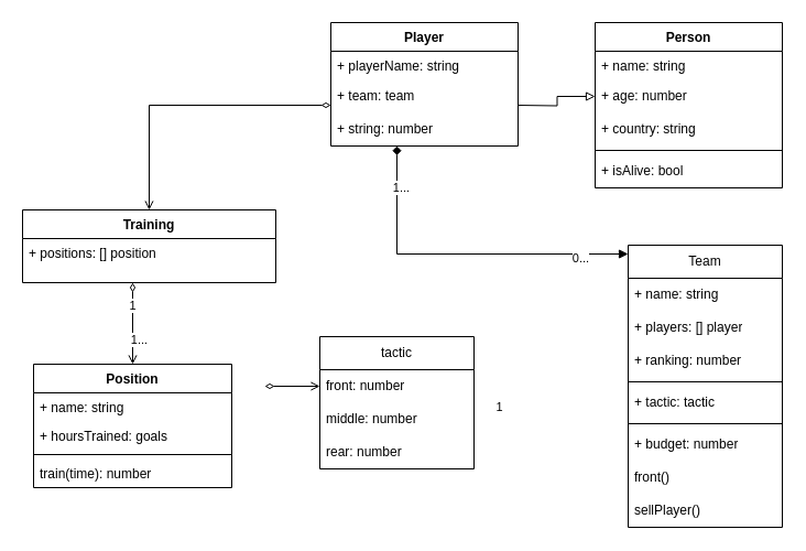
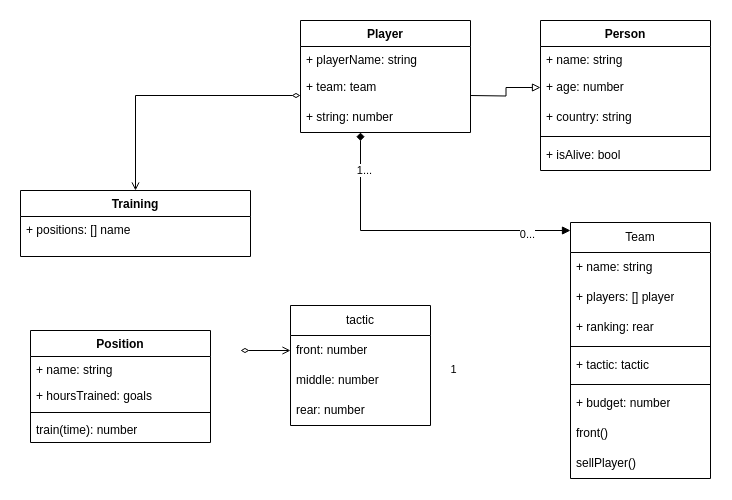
  <mxCell id="0" />
  <mxCell id="1" parent="0" />
  <mxCell id="2" value="Player" style="swimlane;fontStyle=1;align=center;verticalAlign=top;childLayout=stackLayout;horizontal=1;startSize=26;horizontalStack=0;resizeParent=1;resizeParentMax=0;resizeLast=0;collapsible=1;marginBottom=0;whiteSpace=wrap;html=1;" parent="1" vertex="1"><mxGeometry x="300" y="20" width="170" height="112" as="geometry"><mxRectangle x="80" y="70" width="80" height="30" as="alternateBounds" /></mxGeometry></mxCell>
  <mxCell id="3" value="+ playerName: string" style="text;strokeColor=none;fillColor=none;align=left;verticalAlign=top;spacingLeft=4;spacingRight=4;overflow=hidden;rotatable=0;points=[[0,0.5],[1,0.5]];portConstraint=eastwest;whiteSpace=wrap;html=1;" parent="2" vertex="1"><mxGeometry y="26" width="170" height="26" as="geometry" /></mxCell>
  <mxCell id="4" value="+ team: team" style="text;strokeColor=none;fillColor=none;align=left;verticalAlign=middle;spacingLeft=4;spacingRight=4;overflow=hidden;points=[[0,0.5],[1,0.5]];portConstraint=eastwest;rotatable=0;whiteSpace=wrap;html=1;" vertex="1" parent="2"><mxGeometry y="52" width="170" height="30" as="geometry" /></mxCell>
  <mxCell id="5" value="+ string: number" style="text;strokeColor=none;fillColor=none;align=left;verticalAlign=middle;spacingLeft=4;spacingRight=4;overflow=hidden;points=[[0,0.5],[1,0.5]];portConstraint=eastwest;rotatable=0;whiteSpace=wrap;html=1;" vertex="1" parent="2"><mxGeometry y="82" width="170" height="30" as="geometry" /></mxCell>
  <mxCell id="6" style="edgeStyle=orthogonalEdgeStyle;rounded=0;orthogonalLoop=1;jettySize=auto;html=1;entryX=0;entryY=0.5;entryDx=0;entryDy=0;endArrow=diamondThin;endFill=0;startArrow=open;startFill=0;exitX=0.5;exitY=0;exitDx=0;exitDy=0;" edge="1" parent="1" source="7"><mxGeometry relative="1" as="geometry"><mxPoint x="160" y="140" as="sourcePoint" /><mxPoint x="300" y="95" as="targetPoint" /><Array as="points"><mxPoint x="135" y="95" /></Array></mxGeometry></mxCell>
  <mxCell id="7" value="Training" style="swimlane;fontStyle=1;align=center;verticalAlign=top;childLayout=stackLayout;horizontal=1;startSize=26;horizontalStack=0;resizeParent=1;resizeParentMax=0;resizeLast=0;collapsible=1;marginBottom=0;whiteSpace=wrap;html=1;" parent="1" vertex="1"><mxGeometry x="20" y="190" width="230" height="66" as="geometry" /></mxCell>
- <mxCell id="8" value="+ positions: [] position" style="text;strokeColor=none;fillColor=none;align=left;verticalAlign=top;spacingLeft=4;spacingRight=4;overflow=hidden;rotatable=0;points=[[0,0.5],[1,0.5]];portConstraint=eastwest;whiteSpace=wrap;html=1;" parent="7" vertex="1"><mxGeometry y="26" width="230" height="40" as="geometry" /></mxCell>
+ <mxCell id="8" value="+ positions: [] name" style="text;strokeColor=none;fillColor=none;align=left;verticalAlign=top;spacingLeft=4;spacingRight=4;overflow=hidden;rotatable=0;points=[[0,0.5],[1,0.5]];portConstraint=eastwest;whiteSpace=wrap;html=1;" parent="7" vertex="1"><mxGeometry y="26" width="230" height="40" as="geometry" /></mxCell>
  <mxCell id="9" value="Position" style="swimlane;fontStyle=1;align=center;verticalAlign=top;childLayout=stackLayout;horizontal=1;startSize=26;horizontalStack=0;resizeParent=1;resizeParentMax=0;resizeLast=0;collapsible=1;marginBottom=0;whiteSpace=wrap;html=1;" parent="1" vertex="1"><mxGeometry x="30" y="330" width="180" height="112" as="geometry" /></mxCell>
  <mxCell id="10" value="+ name: string" style="text;strokeColor=none;fillColor=none;align=left;verticalAlign=top;spacingLeft=4;spacingRight=4;overflow=hidden;rotatable=0;points=[[0,0.5],[1,0.5]];portConstraint=eastwest;whiteSpace=wrap;html=1;" parent="9" vertex="1"><mxGeometry y="26" width="180" height="26" as="geometry" /></mxCell>
  <mxCell id="11" value="+ hoursTrained: goals" style="text;strokeColor=none;fillColor=none;align=left;verticalAlign=top;spacingLeft=4;spacingRight=4;overflow=hidden;rotatable=0;points=[[0,0.5],[1,0.5]];portConstraint=eastwest;whiteSpace=wrap;html=1;" vertex="1" parent="9"><mxGeometry y="52" width="180" height="26" as="geometry" /></mxCell>
  <mxCell id="12" value="" style="line;strokeWidth=1;fillColor=none;align=left;verticalAlign=middle;spacingTop=-1;spacingLeft=3;spacingRight=3;rotatable=0;labelPosition=right;points=[];portConstraint=eastwest;strokeColor=inherit;" vertex="1" parent="9"><mxGeometry y="78" width="180" height="8" as="geometry" /></mxCell>
  <mxCell id="13" value="train(time): number" style="text;strokeColor=none;fillColor=none;align=left;verticalAlign=top;spacingLeft=4;spacingRight=4;overflow=hidden;rotatable=0;points=[[0,0.5],[1,0.5]];portConstraint=eastwest;whiteSpace=wrap;html=1;" parent="9" vertex="1"><mxGeometry y="86" width="180" height="26" as="geometry" /></mxCell>
  <mxCell id="14" value="Person" style="swimlane;fontStyle=1;align=center;verticalAlign=top;childLayout=stackLayout;horizontal=1;startSize=26;horizontalStack=0;resizeParent=1;resizeParentMax=0;resizeLast=0;collapsible=1;marginBottom=0;whiteSpace=wrap;html=1;" vertex="1" parent="1"><mxGeometry x="540" y="20" width="170" height="150" as="geometry"><mxRectangle x="80" y="70" width="80" height="30" as="alternateBounds" /></mxGeometry></mxCell>
  <mxCell id="15" value="+ name: string" style="text;strokeColor=none;fillColor=none;align=left;verticalAlign=top;spacingLeft=4;spacingRight=4;overflow=hidden;rotatable=0;points=[[0,0.5],[1,0.5]];portConstraint=eastwest;whiteSpace=wrap;html=1;" vertex="1" parent="14"><mxGeometry y="26" width="170" height="26" as="geometry" /></mxCell>
  <mxCell id="16" value="+ age: number" style="text;strokeColor=none;fillColor=none;align=left;verticalAlign=middle;spacingLeft=4;spacingRight=4;overflow=hidden;points=[[0,0.5],[1,0.5]];portConstraint=eastwest;rotatable=0;whiteSpace=wrap;html=1;" vertex="1" parent="14"><mxGeometry y="52" width="170" height="30" as="geometry" /></mxCell>
  <mxCell id="17" value="+ country: string" style="text;strokeColor=none;fillColor=none;align=left;verticalAlign=middle;spacingLeft=4;spacingRight=4;overflow=hidden;points=[[0,0.5],[1,0.5]];portConstraint=eastwest;rotatable=0;whiteSpace=wrap;html=1;" vertex="1" parent="14"><mxGeometry y="82" width="170" height="30" as="geometry" /></mxCell>
  <mxCell id="18" value="" style="line;strokeWidth=1;fillColor=none;align=left;verticalAlign=middle;spacingTop=-1;spacingLeft=3;spacingRight=3;rotatable=0;labelPosition=right;points=[];portConstraint=eastwest;strokeColor=inherit;" vertex="1" parent="14"><mxGeometry y="112" width="170" height="8" as="geometry" /></mxCell>
  <mxCell id="19" value="+ isAlive: bool" style="text;strokeColor=none;fillColor=none;align=left;verticalAlign=middle;spacingLeft=4;spacingRight=4;overflow=hidden;points=[[0,0.5],[1,0.5]];portConstraint=eastwest;rotatable=0;whiteSpace=wrap;html=1;" vertex="1" parent="14"><mxGeometry y="120" width="170" height="30" as="geometry" /></mxCell>
  <mxCell id="20" style="edgeStyle=orthogonalEdgeStyle;rounded=0;orthogonalLoop=1;jettySize=auto;html=1;exitX=1;exitY=0.5;exitDx=0;exitDy=0;entryX=0;entryY=0.5;entryDx=0;entryDy=0;endArrow=block;endFill=0;" edge="1" parent="1" target="16"><mxGeometry relative="1" as="geometry"><mxPoint x="470" y="95" as="sourcePoint" /></mxGeometry></mxCell>
  <mxCell id="21" value="Team" style="swimlane;fontStyle=0;childLayout=stackLayout;horizontal=1;startSize=30;horizontalStack=0;resizeParent=1;resizeParentMax=0;resizeLast=0;collapsible=1;marginBottom=0;whiteSpace=wrap;html=1;" vertex="1" parent="1"><mxGeometry x="570" y="222" width="140" height="256" as="geometry" /></mxCell>
  <mxCell id="22" value="+ name: string" style="text;strokeColor=none;fillColor=none;align=left;verticalAlign=middle;spacingLeft=4;spacingRight=4;overflow=hidden;points=[[0,0.5],[1,0.5]];portConstraint=eastwest;rotatable=0;whiteSpace=wrap;html=1;" vertex="1" parent="21"><mxGeometry y="30" width="140" height="30" as="geometry" /></mxCell>
  <mxCell id="23" value="+ players: [] player" style="text;strokeColor=none;fillColor=none;align=left;verticalAlign=middle;spacingLeft=4;spacingRight=4;overflow=hidden;points=[[0,0.5],[1,0.5]];portConstraint=eastwest;rotatable=0;whiteSpace=wrap;html=1;" vertex="1" parent="21"><mxGeometry y="60" width="140" height="30" as="geometry" /></mxCell>
- <mxCell id="24" value="+ ranking: number" style="text;strokeColor=none;fillColor=none;align=left;verticalAlign=middle;spacingLeft=4;spacingRight=4;overflow=hidden;points=[[0,0.5],[1,0.5]];portConstraint=eastwest;rotatable=0;whiteSpace=wrap;html=1;" vertex="1" parent="21"><mxGeometry y="90" width="140" height="30" as="geometry" /></mxCell>
+ <mxCell id="24" value="+ ranking: rear" style="text;strokeColor=none;fillColor=none;align=left;verticalAlign=middle;spacingLeft=4;spacingRight=4;overflow=hidden;points=[[0,0.5],[1,0.5]];portConstraint=eastwest;rotatable=0;whiteSpace=wrap;html=1;" vertex="1" parent="21"><mxGeometry y="90" width="140" height="30" as="geometry" /></mxCell>
  <mxCell id="25" value="" style="line;strokeWidth=1;fillColor=none;align=left;verticalAlign=middle;spacingTop=-1;spacingLeft=3;spacingRight=3;rotatable=0;labelPosition=right;points=[];portConstraint=eastwest;strokeColor=inherit;" vertex="1" parent="21"><mxGeometry y="120" width="140" height="8" as="geometry" /></mxCell>
  <mxCell id="26" value="+ tactic: tactic&amp;nbsp;" style="text;strokeColor=none;fillColor=none;align=left;verticalAlign=middle;spacingLeft=4;spacingRight=4;overflow=hidden;points=[[0,0.5],[1,0.5]];portConstraint=eastwest;rotatable=0;whiteSpace=wrap;html=1;" vertex="1" parent="21"><mxGeometry y="128" width="140" height="30" as="geometry" /></mxCell>
  <mxCell id="27" value="" style="line;strokeWidth=1;fillColor=none;align=left;verticalAlign=middle;spacingTop=-1;spacingLeft=3;spacingRight=3;rotatable=0;labelPosition=right;points=[];portConstraint=eastwest;strokeColor=inherit;" vertex="1" parent="21"><mxGeometry y="158" width="140" height="8" as="geometry" /></mxCell>
  <mxCell id="28" value="+&amp;nbsp;budget&lt;span style=&quot;background-color: initial;&quot;&gt;: number&lt;/span&gt;" style="text;strokeColor=none;fillColor=none;align=left;verticalAlign=middle;spacingLeft=4;spacingRight=4;overflow=hidden;points=[[0,0.5],[1,0.5]];portConstraint=eastwest;rotatable=0;whiteSpace=wrap;html=1;" vertex="1" parent="21"><mxGeometry y="166" width="140" height="30" as="geometry" /></mxCell>
  <mxCell id="29" value="front()" style="text;strokeColor=none;fillColor=none;align=left;verticalAlign=middle;spacingLeft=4;spacingRight=4;overflow=hidden;points=[[0,0.5],[1,0.5]];portConstraint=eastwest;rotatable=0;whiteSpace=wrap;html=1;" vertex="1" parent="21"><mxGeometry y="196" width="140" height="30" as="geometry" /></mxCell>
  <mxCell id="30" value="sellPlayer()" style="text;strokeColor=none;fillColor=none;align=left;verticalAlign=middle;spacingLeft=4;spacingRight=4;overflow=hidden;points=[[0,0.5],[1,0.5]];portConstraint=eastwest;rotatable=0;whiteSpace=wrap;html=1;" vertex="1" parent="21"><mxGeometry y="226" width="140" height="30" as="geometry" /></mxCell>
  <mxCell id="31" style="edgeStyle=orthogonalEdgeStyle;rounded=0;orthogonalLoop=1;jettySize=auto;html=1;endArrow=diamond;endFill=1;startArrow=block;startFill=1;" edge="1" parent="1" source="21" target="2"><mxGeometry relative="1" as="geometry"><mxPoint x="470" y="240" as="sourcePoint" /><mxPoint x="360" y="110" as="targetPoint" /><Array as="points"><mxPoint x="360" y="230" /></Array></mxGeometry></mxCell>
  <mxCell id="32" value="1..." style="edgeLabel;html=1;align=center;verticalAlign=middle;resizable=0;points=[];" vertex="1" connectable="0" parent="1"><mxGeometry x="270" y="420" as="geometry"><mxPoint x="93" y="-251" as="offset" /></mxGeometry></mxCell>
  <mxCell id="33" value="0..." style="edgeLabel;html=1;align=center;verticalAlign=middle;resizable=0;points=[];" vertex="1" connectable="0" parent="1"><mxGeometry x="240" y="350" as="geometry"><mxPoint x="286" y="-117" as="offset" /></mxGeometry></mxCell>
- <mxCell id="34" style="edgeStyle=orthogonalEdgeStyle;rounded=0;orthogonalLoop=1;jettySize=auto;html=1;endArrow=diamondThin;endFill=0;startArrow=open;startFill=0;" parent="1" source="9" target="7" edge="1"><mxGeometry relative="1" as="geometry"><mxPoint x="220" y="299" as="targetPoint" /><Array as="points"><mxPoint x="170" y="421" /><mxPoint x="100" y="421" /></Array></mxGeometry></mxCell>
- <mxCell id="35" value="1..." style="edgeLabel;html=1;align=center;verticalAlign=middle;resizable=0;points=[];" parent="34" vertex="1" connectable="0"><mxGeometry x="-0.762" y="-1" relative="1" as="geometry"><mxPoint x="4" y="-14" as="offset" /></mxGeometry></mxCell>
- <mxCell id="36" value="1" style="edgeLabel;html=1;align=center;verticalAlign=middle;resizable=0;points=[];" parent="34" vertex="1" connectable="0"><mxGeometry x="0.79" relative="1" as="geometry"><mxPoint x="-1" y="12" as="offset" /></mxGeometry></mxCell>
  <mxCell id="37" value="tactic" style="swimlane;fontStyle=0;childLayout=stackLayout;horizontal=1;startSize=30;horizontalStack=0;resizeParent=1;resizeParentMax=0;resizeLast=0;collapsible=1;marginBottom=0;whiteSpace=wrap;html=1;" vertex="1" parent="1"><mxGeometry x="290" y="305" width="140" height="120" as="geometry" /></mxCell>
  <mxCell id="38" value="front: number" style="text;strokeColor=none;fillColor=none;align=left;verticalAlign=middle;spacingLeft=4;spacingRight=4;overflow=hidden;points=[[0,0.5],[1,0.5]];portConstraint=eastwest;rotatable=0;whiteSpace=wrap;html=1;" vertex="1" parent="37"><mxGeometry y="30" width="140" height="30" as="geometry" /></mxCell>
  <mxCell id="39" value="middle: number" style="text;strokeColor=none;fillColor=none;align=left;verticalAlign=middle;spacingLeft=4;spacingRight=4;overflow=hidden;points=[[0,0.5],[1,0.5]];portConstraint=eastwest;rotatable=0;whiteSpace=wrap;html=1;" vertex="1" parent="37"><mxGeometry y="60" width="140" height="30" as="geometry" /></mxCell>
  <mxCell id="40" value="rear: number" style="text;strokeColor=none;fillColor=none;align=left;verticalAlign=middle;spacingLeft=4;spacingRight=4;overflow=hidden;points=[[0,0.5],[1,0.5]];portConstraint=eastwest;rotatable=0;whiteSpace=wrap;html=1;" vertex="1" parent="37"><mxGeometry y="90" width="140" height="30" as="geometry" /></mxCell>
  <mxCell id="41" style="edgeStyle=orthogonalEdgeStyle;rounded=0;orthogonalLoop=1;jettySize=auto;html=1;endArrow=diamondThin;endFill=0;startArrow=open;startFill=0;" edge="1" parent="1" source="37" target="33"><mxGeometry relative="1" as="geometry" /></mxCell>
  <mxCell id="42" value="1" style="edgeLabel;html=1;align=center;verticalAlign=middle;resizable=0;points=[];" vertex="1" connectable="0" parent="1"><mxGeometry x="460" y="350" as="geometry"><mxPoint x="-8" y="18" as="offset" /></mxGeometry></mxCell>
